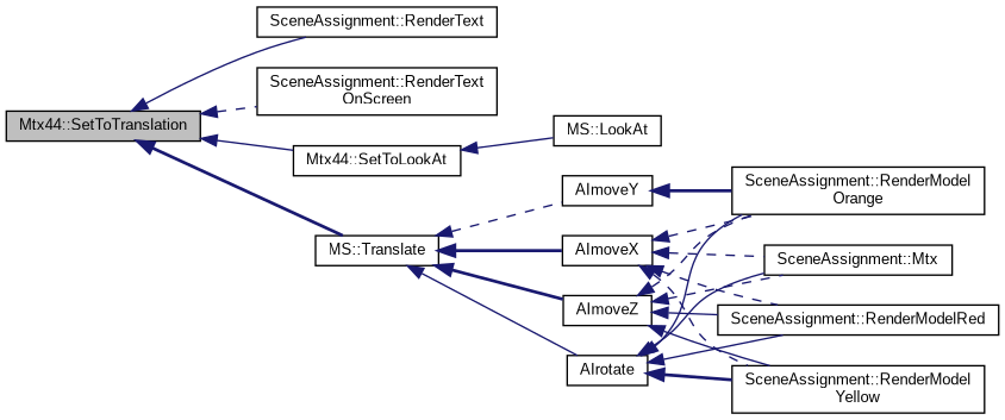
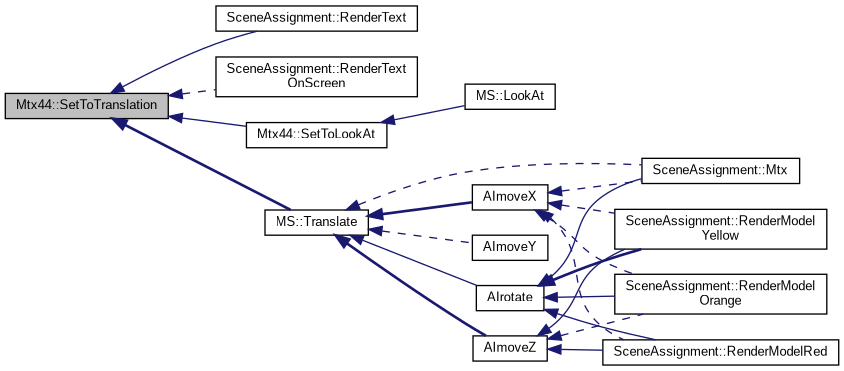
  digraph {
    fontname="Liberation Sans"
    rankdir=LR
    node [color=black fontname="Liberation Sans" fontsize=10 shape=record]
    edge [color=midnightblue dir=back fontname="Liberation Sans" fontsize=10 labelfontname=Helvetica labelfontsize=10 style=solid]
    n1 [fillcolor=grey75 fontcolor=black height=0.2 label="Mtx44::SetToTranslation" style=filled width=0.4]
    n2 [height=0.2 label="SceneAssignment::RenderText" width=0.4]
    n3 [height=0.2 label="SceneAssignment::RenderText\lOnScreen" width=0.4]
    n4 [height=0.2 label="Mtx44::SetToLookAt" width=0.4]
    n5 [height=0.2 label="MS::Translate" width=0.4]
    n6 [height=0.2 label="MS::LookAt" width=0.4]
    n7 [height=0.2 label=AImoveX width=0.4]
    n8 [height=0.2 label=AImoveY width=0.4]
    n9 [height=0.2 label=AImoveZ width=0.4]
    n10 [height=0.2 label=AIrotate width=0.4]
    n11 [height=0.2 label="SceneAssignment::RenderModel\lOrange" width=0.4]
    n12 [height=0.2 label="SceneAssignment::Mtx" width=0.4]
    n13 [height=0.2 label="SceneAssignment::RenderModelRed" width=0.4]
    n14 [height=0.2 label="SceneAssignment::RenderModel\lYellow" width=0.4]
    n1 -> n2
    n1 -> n3 [style=dashed]
    n1 -> n4
    n1 -> n5 [style=bold]
    n4 -> n6
    n5 -> n7 [style=bold]
    n5 -> n8 [style=dashed]
    n5 -> n9 [style=bold]
    n5 -> n10
    n7 -> n11 [style=dashed]
    n7 -> n12 [style=dashed]
    n7 -> n13 [style=dashed]
    n7 -> n14 [style=dashed]
-   n8 -> n11 [style=bold]
    n9 -> n11 [style=dashed]
-   n9 -> n12 [style=dashed]
+   n5 -> n12 [style=dashed]
    n9 -> n13
    n9 -> n14
    n10 -> n11
    n10 -> n12
    n10 -> n13
    n10 -> n14 [style=bold]
  }
